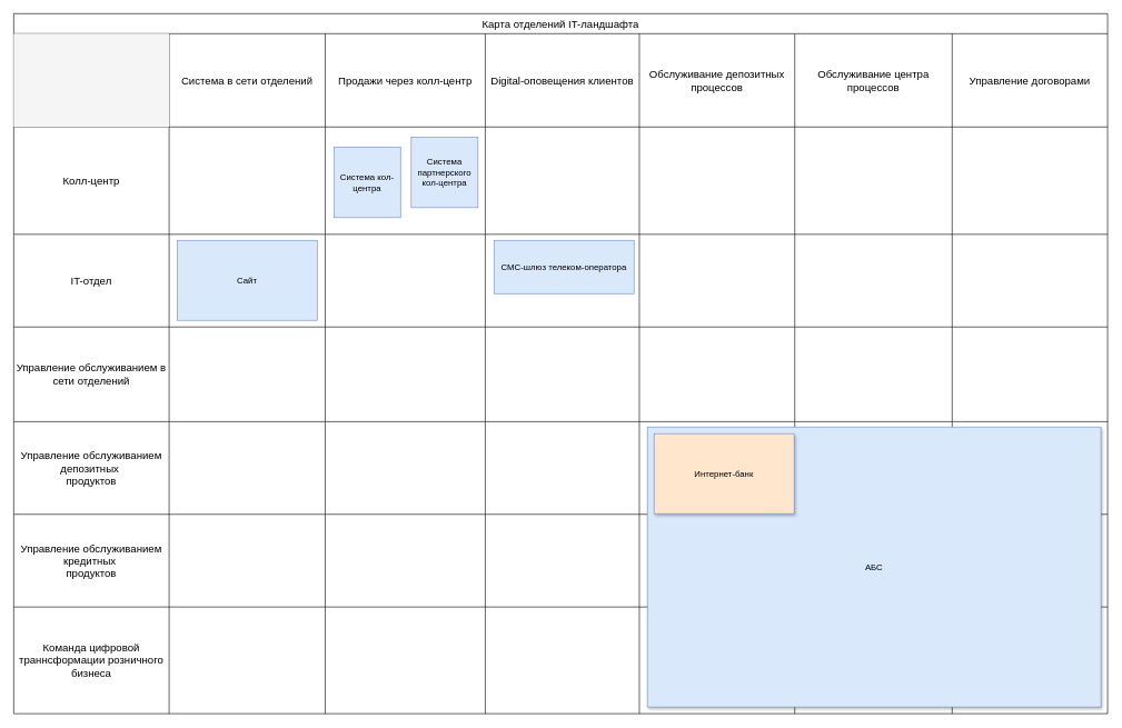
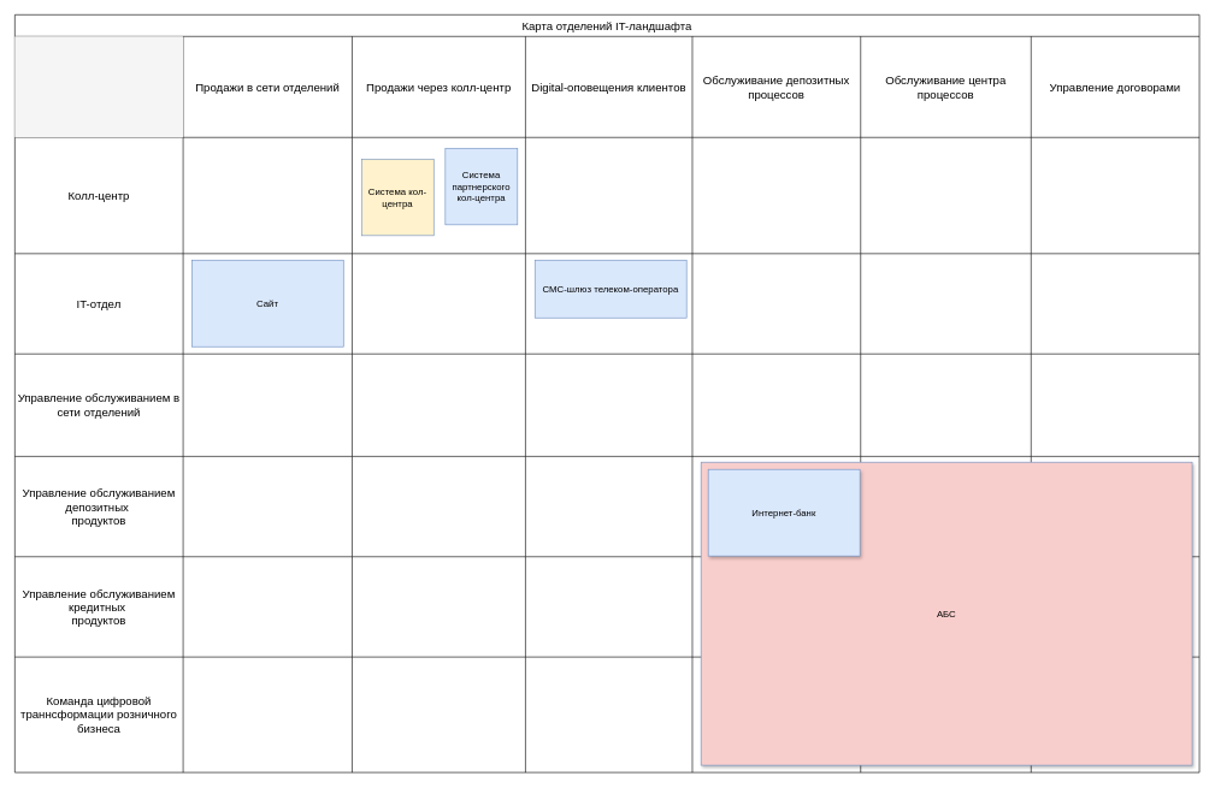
  <mxCell id="0" />
  <mxCell id="1" parent="0" />
  <mxCell id="2" value="Карта отделений IT-ландшафта" style="shape=table;startSize=30;container=1;collapsible=0;childLayout=tableLayout;strokeColor=default;fontSize=16;" vertex="1" parent="1"><mxGeometry x="20" y="20" width="1640" height="1050" as="geometry" /></mxCell>
  <mxCell id="3" value="" style="shape=tableRow;horizontal=0;startSize=0;swimlaneHead=0;swimlaneBody=0;strokeColor=inherit;top=0;left=0;bottom=0;right=0;collapsible=0;dropTarget=0;fillColor=none;points=[[0,0.5],[1,0.5]];portConstraint=eastwest;fontSize=16;" vertex="1" parent="2"><mxGeometry y="30" width="1640" height="140" as="geometry" /></mxCell>
  <mxCell id="4" value="" style="shape=partialRectangle;html=1;whiteSpace=wrap;connectable=0;overflow=hidden;fillColor=#f5f5f5;top=0;left=0;bottom=0;right=0;pointerEvents=1;fontSize=16;fontColor=#333333;strokeColor=#666666;" vertex="1" parent="3"><mxGeometry width="233" height="140" as="geometry"><mxRectangle width="233" height="140" as="alternateBounds" /></mxGeometry></mxCell>
- <mxCell id="5" value="Система в сети отделений" style="shape=partialRectangle;html=1;whiteSpace=wrap;connectable=0;strokeColor=inherit;overflow=hidden;fillColor=none;top=0;left=0;bottom=0;right=0;pointerEvents=1;fontSize=16;" vertex="1" parent="3"><mxGeometry x="233" width="234" height="140" as="geometry"><mxRectangle width="234" height="140" as="alternateBounds" /></mxGeometry></mxCell>
+ <mxCell id="5" value="Продажи в сети отделений" style="shape=partialRectangle;html=1;whiteSpace=wrap;connectable=0;strokeColor=inherit;overflow=hidden;fillColor=none;top=0;left=0;bottom=0;right=0;pointerEvents=1;fontSize=16;" vertex="1" parent="3"><mxGeometry x="233" width="234" height="140" as="geometry"><mxRectangle width="234" height="140" as="alternateBounds" /></mxGeometry></mxCell>
  <mxCell id="6" value="Продажи через колл-центр" style="shape=partialRectangle;html=1;whiteSpace=wrap;connectable=0;strokeColor=inherit;overflow=hidden;fillColor=none;top=0;left=0;bottom=0;right=0;pointerEvents=1;fontSize=16;" vertex="1" parent="3"><mxGeometry x="467" width="240" height="140" as="geometry"><mxRectangle width="240" height="140" as="alternateBounds" /></mxGeometry></mxCell>
  <mxCell id="7" value="Digital-оповещения клиентов" style="shape=partialRectangle;html=1;whiteSpace=wrap;connectable=0;strokeColor=inherit;overflow=hidden;fillColor=none;top=0;left=0;bottom=0;right=0;pointerEvents=1;fontSize=16;" vertex="1" parent="3"><mxGeometry x="707" width="231" height="140" as="geometry"><mxRectangle width="231" height="140" as="alternateBounds" /></mxGeometry></mxCell>
  <mxCell id="8" value="Обслуживание депозитных процессов" style="shape=partialRectangle;html=1;whiteSpace=wrap;connectable=0;strokeColor=inherit;overflow=hidden;fillColor=none;top=0;left=0;bottom=0;right=0;pointerEvents=1;fontSize=16;" vertex="1" parent="3"><mxGeometry x="938" width="233" height="140" as="geometry"><mxRectangle width="233" height="140" as="alternateBounds" /></mxGeometry></mxCell>
  <mxCell id="9" value="Обслуживание центра процессов" style="shape=partialRectangle;html=1;whiteSpace=wrap;connectable=0;strokeColor=inherit;overflow=hidden;fillColor=none;top=0;left=0;bottom=0;right=0;pointerEvents=1;fontSize=16;" vertex="1" parent="3"><mxGeometry x="1171" width="236" height="140" as="geometry"><mxRectangle width="236" height="140" as="alternateBounds" /></mxGeometry></mxCell>
  <mxCell id="10" value="Управление договорами" style="shape=partialRectangle;html=1;whiteSpace=wrap;connectable=0;strokeColor=inherit;overflow=hidden;fillColor=none;top=0;left=0;bottom=0;right=0;pointerEvents=1;fontSize=16;" vertex="1" parent="3"><mxGeometry x="1407" width="233" height="140" as="geometry"><mxRectangle width="233" height="140" as="alternateBounds" /></mxGeometry></mxCell>
  <mxCell id="11" value="" style="shape=tableRow;horizontal=0;startSize=0;swimlaneHead=0;swimlaneBody=0;strokeColor=inherit;top=0;left=0;bottom=0;right=0;collapsible=0;dropTarget=0;fillColor=none;points=[[0,0.5],[1,0.5]];portConstraint=eastwest;fontSize=16;" vertex="1" parent="2"><mxGeometry y="170" width="1640" height="161" as="geometry" /></mxCell>
  <mxCell id="12" value="Колл-центр" style="shape=partialRectangle;html=1;whiteSpace=wrap;connectable=0;strokeColor=inherit;overflow=hidden;fillColor=none;top=0;left=0;bottom=0;right=0;pointerEvents=1;fontSize=16;" vertex="1" parent="11"><mxGeometry width="233" height="161" as="geometry"><mxRectangle width="233" height="161" as="alternateBounds" /></mxGeometry></mxCell>
  <mxCell id="13" value="" style="shape=partialRectangle;html=1;whiteSpace=wrap;connectable=0;strokeColor=inherit;overflow=hidden;fillColor=none;top=0;left=0;bottom=0;right=0;pointerEvents=1;fontSize=16;" vertex="1" parent="11"><mxGeometry x="233" width="234" height="161" as="geometry"><mxRectangle width="234" height="161" as="alternateBounds" /></mxGeometry></mxCell>
  <mxCell id="14" value="" style="shape=partialRectangle;html=1;whiteSpace=wrap;connectable=0;strokeColor=inherit;overflow=hidden;fillColor=none;top=0;left=0;bottom=0;right=0;pointerEvents=1;fontSize=16;" vertex="1" parent="11"><mxGeometry x="467" width="240" height="161" as="geometry"><mxRectangle width="240" height="161" as="alternateBounds" /></mxGeometry></mxCell>
  <mxCell id="15" style="shape=partialRectangle;html=1;whiteSpace=wrap;connectable=0;strokeColor=inherit;overflow=hidden;fillColor=none;top=0;left=0;bottom=0;right=0;pointerEvents=1;fontSize=16;" vertex="1" parent="11"><mxGeometry x="707" width="231" height="161" as="geometry"><mxRectangle width="231" height="161" as="alternateBounds" /></mxGeometry></mxCell>
  <mxCell id="16" style="shape=partialRectangle;html=1;whiteSpace=wrap;connectable=0;strokeColor=inherit;overflow=hidden;fillColor=none;top=0;left=0;bottom=0;right=0;pointerEvents=1;fontSize=16;" vertex="1" parent="11"><mxGeometry x="938" width="233" height="161" as="geometry"><mxRectangle width="233" height="161" as="alternateBounds" /></mxGeometry></mxCell>
  <mxCell id="17" style="shape=partialRectangle;html=1;whiteSpace=wrap;connectable=0;strokeColor=inherit;overflow=hidden;fillColor=none;top=0;left=0;bottom=0;right=0;pointerEvents=1;fontSize=16;" vertex="1" parent="11"><mxGeometry x="1171" width="236" height="161" as="geometry"><mxRectangle width="236" height="161" as="alternateBounds" /></mxGeometry></mxCell>
  <mxCell id="18" style="shape=partialRectangle;html=1;whiteSpace=wrap;connectable=0;strokeColor=inherit;overflow=hidden;fillColor=none;top=0;left=0;bottom=0;right=0;pointerEvents=1;fontSize=16;" vertex="1" parent="11"><mxGeometry x="1407" width="233" height="161" as="geometry"><mxRectangle width="233" height="161" as="alternateBounds" /></mxGeometry></mxCell>
  <mxCell id="19" value="" style="shape=tableRow;horizontal=0;startSize=0;swimlaneHead=0;swimlaneBody=0;strokeColor=inherit;top=0;left=0;bottom=0;right=0;collapsible=0;dropTarget=0;fillColor=none;points=[[0,0.5],[1,0.5]];portConstraint=eastwest;fontSize=16;" vertex="1" parent="2"><mxGeometry y="331" width="1640" height="139" as="geometry" /></mxCell>
  <mxCell id="20" value="IT-отдел" style="shape=partialRectangle;html=1;whiteSpace=wrap;connectable=0;strokeColor=inherit;overflow=hidden;fillColor=none;top=0;left=0;bottom=0;right=0;pointerEvents=1;fontSize=16;" vertex="1" parent="19"><mxGeometry width="233" height="139" as="geometry"><mxRectangle width="233" height="139" as="alternateBounds" /></mxGeometry></mxCell>
  <mxCell id="21" value="&lt;span style=&quot;color: rgba(0, 0, 0, 0); font-family: monospace; font-size: 0px; text-align: start; text-wrap-mode: nowrap;&quot;&gt;%3CmxGraphModel%3E%3Croot%3E%3CmxCell%20id%3D%220%22%2F%3E%3CmxCell%20id%3D%221%22%20parent%3D%220%22%2F%3E%3CmxCell%20id%3D%222%22%20value%3D%22%D0%A1%D0%B0%D0%B9%D1%82%22%20style%3D%22rounded%3D1%3BwhiteSpace%3Dwrap%3Bhtml%3D1%3BfillColor%3D%23dae8fc%3BstrokeColor%3D%236c8ebf%3B%22%20vertex%3D%221%22%20parent%3D%221%22%3E%3CmxGeometry%20x%3D%22250%22%20y%3D%22449%22%20width%3D%22120%22%20height%3D%2251%22%20as%3D%22geometry%22%2F%3E%3C%2FmxCell%3E%3C%2Froot%3E%3C%2FmxGraphModel%3E&lt;/span&gt;" style="shape=partialRectangle;html=1;whiteSpace=wrap;connectable=0;strokeColor=inherit;overflow=hidden;fillColor=none;top=0;left=0;bottom=0;right=0;pointerEvents=1;fontSize=16;" vertex="1" parent="19"><mxGeometry x="233" width="234" height="139" as="geometry"><mxRectangle width="234" height="139" as="alternateBounds" /></mxGeometry></mxCell>
  <mxCell id="22" value="" style="shape=partialRectangle;html=1;whiteSpace=wrap;connectable=0;strokeColor=inherit;overflow=hidden;fillColor=none;top=0;left=0;bottom=0;right=0;pointerEvents=1;fontSize=16;" vertex="1" parent="19"><mxGeometry x="467" width="240" height="139" as="geometry"><mxRectangle width="240" height="139" as="alternateBounds" /></mxGeometry></mxCell>
  <mxCell id="23" style="shape=partialRectangle;html=1;whiteSpace=wrap;connectable=0;strokeColor=inherit;overflow=hidden;fillColor=none;top=0;left=0;bottom=0;right=0;pointerEvents=1;fontSize=16;" vertex="1" parent="19"><mxGeometry x="707" width="231" height="139" as="geometry"><mxRectangle width="231" height="139" as="alternateBounds" /></mxGeometry></mxCell>
  <mxCell id="24" style="shape=partialRectangle;html=1;whiteSpace=wrap;connectable=0;strokeColor=inherit;overflow=hidden;fillColor=none;top=0;left=0;bottom=0;right=0;pointerEvents=1;fontSize=16;" vertex="1" parent="19"><mxGeometry x="938" width="233" height="139" as="geometry"><mxRectangle width="233" height="139" as="alternateBounds" /></mxGeometry></mxCell>
  <mxCell id="25" style="shape=partialRectangle;html=1;whiteSpace=wrap;connectable=0;strokeColor=inherit;overflow=hidden;fillColor=none;top=0;left=0;bottom=0;right=0;pointerEvents=1;fontSize=16;" vertex="1" parent="19"><mxGeometry x="1171" width="236" height="139" as="geometry"><mxRectangle width="236" height="139" as="alternateBounds" /></mxGeometry></mxCell>
  <mxCell id="26" style="shape=partialRectangle;html=1;whiteSpace=wrap;connectable=0;strokeColor=inherit;overflow=hidden;fillColor=none;top=0;left=0;bottom=0;right=0;pointerEvents=1;fontSize=16;" vertex="1" parent="19"><mxGeometry x="1407" width="233" height="139" as="geometry"><mxRectangle width="233" height="139" as="alternateBounds" /></mxGeometry></mxCell>
  <mxCell id="27" value="" style="shape=tableRow;horizontal=0;startSize=0;swimlaneHead=0;swimlaneBody=0;strokeColor=inherit;top=0;left=0;bottom=0;right=0;collapsible=0;dropTarget=0;fillColor=none;points=[[0,0.5],[1,0.5]];portConstraint=eastwest;fontSize=16;" vertex="1" parent="2"><mxGeometry y="470" width="1640" height="142" as="geometry" /></mxCell>
  <mxCell id="28" value="Управление обслуживанием в сети отделений" style="shape=partialRectangle;html=1;whiteSpace=wrap;connectable=0;strokeColor=inherit;overflow=hidden;fillColor=none;top=0;left=0;bottom=0;right=0;pointerEvents=1;fontSize=16;" vertex="1" parent="27"><mxGeometry width="233" height="142" as="geometry"><mxRectangle width="233" height="142" as="alternateBounds" /></mxGeometry></mxCell>
  <mxCell id="29" value="" style="shape=partialRectangle;html=1;whiteSpace=wrap;connectable=0;strokeColor=inherit;overflow=hidden;fillColor=none;top=0;left=0;bottom=0;right=0;pointerEvents=1;fontSize=16;" vertex="1" parent="27"><mxGeometry x="233" width="234" height="142" as="geometry"><mxRectangle width="234" height="142" as="alternateBounds" /></mxGeometry></mxCell>
  <mxCell id="30" value="" style="shape=partialRectangle;html=1;whiteSpace=wrap;connectable=0;strokeColor=inherit;overflow=hidden;fillColor=none;top=0;left=0;bottom=0;right=0;pointerEvents=1;fontSize=16;" vertex="1" parent="27"><mxGeometry x="467" width="240" height="142" as="geometry"><mxRectangle width="240" height="142" as="alternateBounds" /></mxGeometry></mxCell>
  <mxCell id="31" style="shape=partialRectangle;html=1;whiteSpace=wrap;connectable=0;strokeColor=inherit;overflow=hidden;fillColor=none;top=0;left=0;bottom=0;right=0;pointerEvents=1;fontSize=16;" vertex="1" parent="27"><mxGeometry x="707" width="231" height="142" as="geometry"><mxRectangle width="231" height="142" as="alternateBounds" /></mxGeometry></mxCell>
  <mxCell id="32" style="shape=partialRectangle;html=1;whiteSpace=wrap;connectable=0;strokeColor=inherit;overflow=hidden;fillColor=none;top=0;left=0;bottom=0;right=0;pointerEvents=1;fontSize=16;" vertex="1" parent="27"><mxGeometry x="938" width="233" height="142" as="geometry"><mxRectangle width="233" height="142" as="alternateBounds" /></mxGeometry></mxCell>
  <mxCell id="33" style="shape=partialRectangle;html=1;whiteSpace=wrap;connectable=0;strokeColor=inherit;overflow=hidden;fillColor=none;top=0;left=0;bottom=0;right=0;pointerEvents=1;fontSize=16;" vertex="1" parent="27"><mxGeometry x="1171" width="236" height="142" as="geometry"><mxRectangle width="236" height="142" as="alternateBounds" /></mxGeometry></mxCell>
  <mxCell id="34" style="shape=partialRectangle;html=1;whiteSpace=wrap;connectable=0;strokeColor=inherit;overflow=hidden;fillColor=none;top=0;left=0;bottom=0;right=0;pointerEvents=1;fontSize=16;" vertex="1" parent="27"><mxGeometry x="1407" width="233" height="142" as="geometry"><mxRectangle width="233" height="142" as="alternateBounds" /></mxGeometry></mxCell>
  <mxCell id="35" value="" style="shape=tableRow;horizontal=0;startSize=0;swimlaneHead=0;swimlaneBody=0;strokeColor=inherit;top=0;left=0;bottom=0;right=0;collapsible=0;dropTarget=0;fillColor=none;points=[[0,0.5],[1,0.5]];portConstraint=eastwest;fontSize=16;" vertex="1" parent="2"><mxGeometry y="612" width="1640" height="139" as="geometry" /></mxCell>
  <mxCell id="36" value="Управление обслуживанием депозитных&amp;nbsp;&lt;div&gt;продуктов&lt;/div&gt;" style="shape=partialRectangle;html=1;whiteSpace=wrap;connectable=0;strokeColor=inherit;overflow=hidden;fillColor=none;top=0;left=0;bottom=0;right=0;pointerEvents=1;fontSize=16;" vertex="1" parent="35"><mxGeometry width="233" height="139" as="geometry"><mxRectangle width="233" height="139" as="alternateBounds" /></mxGeometry></mxCell>
  <mxCell id="37" value="" style="shape=partialRectangle;html=1;whiteSpace=wrap;connectable=0;strokeColor=inherit;overflow=hidden;fillColor=none;top=0;left=0;bottom=0;right=0;pointerEvents=1;fontSize=16;" vertex="1" parent="35"><mxGeometry x="233" width="234" height="139" as="geometry"><mxRectangle width="234" height="139" as="alternateBounds" /></mxGeometry></mxCell>
  <mxCell id="38" value="" style="shape=partialRectangle;html=1;whiteSpace=wrap;connectable=0;strokeColor=inherit;overflow=hidden;fillColor=none;top=0;left=0;bottom=0;right=0;pointerEvents=1;fontSize=16;" vertex="1" parent="35"><mxGeometry x="467" width="240" height="139" as="geometry"><mxRectangle width="240" height="139" as="alternateBounds" /></mxGeometry></mxCell>
  <mxCell id="39" style="shape=partialRectangle;html=1;whiteSpace=wrap;connectable=0;strokeColor=inherit;overflow=hidden;fillColor=none;top=0;left=0;bottom=0;right=0;pointerEvents=1;fontSize=16;" vertex="1" parent="35"><mxGeometry x="707" width="231" height="139" as="geometry"><mxRectangle width="231" height="139" as="alternateBounds" /></mxGeometry></mxCell>
  <mxCell id="40" style="shape=partialRectangle;html=1;whiteSpace=wrap;connectable=0;strokeColor=inherit;overflow=hidden;fillColor=none;top=0;left=0;bottom=0;right=0;pointerEvents=1;fontSize=16;" vertex="1" parent="35"><mxGeometry x="938" width="233" height="139" as="geometry"><mxRectangle width="233" height="139" as="alternateBounds" /></mxGeometry></mxCell>
  <mxCell id="41" style="shape=partialRectangle;html=1;whiteSpace=wrap;connectable=0;strokeColor=inherit;overflow=hidden;fillColor=none;top=0;left=0;bottom=0;right=0;pointerEvents=1;fontSize=16;" vertex="1" parent="35"><mxGeometry x="1171" width="236" height="139" as="geometry"><mxRectangle width="236" height="139" as="alternateBounds" /></mxGeometry></mxCell>
  <mxCell id="42" style="shape=partialRectangle;html=1;whiteSpace=wrap;connectable=0;strokeColor=inherit;overflow=hidden;fillColor=none;top=0;left=0;bottom=0;right=0;pointerEvents=1;fontSize=16;" vertex="1" parent="35"><mxGeometry x="1407" width="233" height="139" as="geometry"><mxRectangle width="233" height="139" as="alternateBounds" /></mxGeometry></mxCell>
  <mxCell id="43" value="" style="shape=tableRow;horizontal=0;startSize=0;swimlaneHead=0;swimlaneBody=0;strokeColor=inherit;top=0;left=0;bottom=0;right=0;collapsible=0;dropTarget=0;fillColor=none;points=[[0,0.5],[1,0.5]];portConstraint=eastwest;fontSize=16;" vertex="1" parent="2"><mxGeometry y="751" width="1640" height="139" as="geometry" /></mxCell>
  <mxCell id="44" value="Управление обслуживанием кредитных&amp;nbsp;&lt;div&gt;продуктов&lt;/div&gt;" style="shape=partialRectangle;html=1;whiteSpace=wrap;connectable=0;strokeColor=inherit;overflow=hidden;fillColor=none;top=0;left=0;bottom=0;right=0;pointerEvents=1;fontSize=16;" vertex="1" parent="43"><mxGeometry width="233" height="139" as="geometry"><mxRectangle width="233" height="139" as="alternateBounds" /></mxGeometry></mxCell>
  <mxCell id="45" value="" style="shape=partialRectangle;html=1;whiteSpace=wrap;connectable=0;strokeColor=inherit;overflow=hidden;fillColor=none;top=0;left=0;bottom=0;right=0;pointerEvents=1;fontSize=16;" vertex="1" parent="43"><mxGeometry x="233" width="234" height="139" as="geometry"><mxRectangle width="234" height="139" as="alternateBounds" /></mxGeometry></mxCell>
  <mxCell id="46" value="" style="shape=partialRectangle;html=1;whiteSpace=wrap;connectable=0;strokeColor=inherit;overflow=hidden;fillColor=none;top=0;left=0;bottom=0;right=0;pointerEvents=1;fontSize=16;" vertex="1" parent="43"><mxGeometry x="467" width="240" height="139" as="geometry"><mxRectangle width="240" height="139" as="alternateBounds" /></mxGeometry></mxCell>
  <mxCell id="47" style="shape=partialRectangle;html=1;whiteSpace=wrap;connectable=0;strokeColor=inherit;overflow=hidden;fillColor=none;top=0;left=0;bottom=0;right=0;pointerEvents=1;fontSize=16;" vertex="1" parent="43"><mxGeometry x="707" width="231" height="139" as="geometry"><mxRectangle width="231" height="139" as="alternateBounds" /></mxGeometry></mxCell>
  <mxCell id="48" style="shape=partialRectangle;html=1;whiteSpace=wrap;connectable=0;strokeColor=inherit;overflow=hidden;fillColor=none;top=0;left=0;bottom=0;right=0;pointerEvents=1;fontSize=16;" vertex="1" parent="43"><mxGeometry x="938" width="233" height="139" as="geometry"><mxRectangle width="233" height="139" as="alternateBounds" /></mxGeometry></mxCell>
  <mxCell id="49" style="shape=partialRectangle;html=1;whiteSpace=wrap;connectable=0;strokeColor=inherit;overflow=hidden;fillColor=none;top=0;left=0;bottom=0;right=0;pointerEvents=1;fontSize=16;" vertex="1" parent="43"><mxGeometry x="1171" width="236" height="139" as="geometry"><mxRectangle width="236" height="139" as="alternateBounds" /></mxGeometry></mxCell>
  <mxCell id="50" style="shape=partialRectangle;html=1;whiteSpace=wrap;connectable=0;strokeColor=inherit;overflow=hidden;fillColor=none;top=0;left=0;bottom=0;right=0;pointerEvents=1;fontSize=16;" vertex="1" parent="43"><mxGeometry x="1407" width="233" height="139" as="geometry"><mxRectangle width="233" height="139" as="alternateBounds" /></mxGeometry></mxCell>
  <mxCell id="51" value="" style="shape=tableRow;horizontal=0;startSize=0;swimlaneHead=0;swimlaneBody=0;strokeColor=inherit;top=0;left=0;bottom=0;right=0;collapsible=0;dropTarget=0;fillColor=none;points=[[0,0.5],[1,0.5]];portConstraint=eastwest;fontSize=16;" vertex="1" parent="2"><mxGeometry y="890" width="1640" height="160" as="geometry" /></mxCell>
  <mxCell id="52" value="Команда цифровой траннсформации розничного бизнеса" style="shape=partialRectangle;html=1;whiteSpace=wrap;connectable=0;strokeColor=inherit;overflow=hidden;fillColor=none;top=0;left=0;bottom=0;right=0;pointerEvents=1;fontSize=16;" vertex="1" parent="51"><mxGeometry width="233" height="160" as="geometry"><mxRectangle width="233" height="160" as="alternateBounds" /></mxGeometry></mxCell>
  <mxCell id="53" value="" style="shape=partialRectangle;html=1;whiteSpace=wrap;connectable=0;strokeColor=inherit;overflow=hidden;fillColor=none;top=0;left=0;bottom=0;right=0;pointerEvents=1;fontSize=16;" vertex="1" parent="51"><mxGeometry x="233" width="234" height="160" as="geometry"><mxRectangle width="234" height="160" as="alternateBounds" /></mxGeometry></mxCell>
  <mxCell id="54" value="" style="shape=partialRectangle;html=1;whiteSpace=wrap;connectable=0;strokeColor=inherit;overflow=hidden;fillColor=none;top=0;left=0;bottom=0;right=0;pointerEvents=1;fontSize=16;" vertex="1" parent="51"><mxGeometry x="467" width="240" height="160" as="geometry"><mxRectangle width="240" height="160" as="alternateBounds" /></mxGeometry></mxCell>
  <mxCell id="55" style="shape=partialRectangle;html=1;whiteSpace=wrap;connectable=0;strokeColor=inherit;overflow=hidden;fillColor=none;top=0;left=0;bottom=0;right=0;pointerEvents=1;fontSize=16;" vertex="1" parent="51"><mxGeometry x="707" width="231" height="160" as="geometry"><mxRectangle width="231" height="160" as="alternateBounds" /></mxGeometry></mxCell>
  <mxCell id="56" style="shape=partialRectangle;html=1;whiteSpace=wrap;connectable=0;strokeColor=inherit;overflow=hidden;fillColor=none;top=0;left=0;bottom=0;right=0;pointerEvents=1;fontSize=16;" vertex="1" parent="51"><mxGeometry x="938" width="233" height="160" as="geometry"><mxRectangle width="233" height="160" as="alternateBounds" /></mxGeometry></mxCell>
  <mxCell id="57" style="shape=partialRectangle;html=1;whiteSpace=wrap;connectable=0;strokeColor=inherit;overflow=hidden;fillColor=none;top=0;left=0;bottom=0;right=0;pointerEvents=1;fontSize=16;" vertex="1" parent="51"><mxGeometry x="1171" width="236" height="160" as="geometry"><mxRectangle width="236" height="160" as="alternateBounds" /></mxGeometry></mxCell>
  <mxCell id="58" style="shape=partialRectangle;html=1;whiteSpace=wrap;connectable=0;strokeColor=inherit;overflow=hidden;fillColor=none;top=0;left=0;bottom=0;right=0;pointerEvents=1;fontSize=16;" vertex="1" parent="51"><mxGeometry x="1407" width="233" height="160" as="geometry"><mxRectangle width="233" height="160" as="alternateBounds" /></mxGeometry></mxCell>
- <mxCell id="59" value="&lt;font style=&quot;font-size: 13px;&quot;&gt;Система кол-центра&lt;/font&gt;" style="rounded=0;whiteSpace=wrap;html=1;fillColor=#dae8fc;strokeColor=#6c8ebf;" vertex="1" parent="1"><mxGeometry x="500" y="220" width="100" height="106" as="geometry" /></mxCell>
+ <mxCell id="59" value="&lt;font style=&quot;font-size: 13px;&quot;&gt;Система кол-центра&lt;/font&gt;" style="rounded=0;whiteSpace=wrap;html=1;fillColor=#fff2cc;strokeColor=#6c8ebf;" vertex="1" parent="1"><mxGeometry x="500" y="220" width="100" height="106" as="geometry" /></mxCell>
  <mxCell id="60" value="&lt;font style=&quot;font-size: 13px;&quot;&gt;Система партнерского кол-центра&lt;/font&gt;" style="rounded=0;whiteSpace=wrap;html=1;fillColor=#dae8fc;strokeColor=#6c8ebf;" vertex="1" parent="1"><mxGeometry x="616" y="205" width="100" height="106" as="geometry" /></mxCell>
  <mxCell id="61" value="&lt;font style=&quot;font-size: 13px;&quot;&gt;СМС-шлюз телеком-оператора&lt;/font&gt;" style="rounded=0;whiteSpace=wrap;html=1;fillColor=#dae8fc;strokeColor=#6c8ebf;" vertex="1" parent="1"><mxGeometry x="740" y="360" width="210" height="80" as="geometry" /></mxCell>
  <mxCell id="62" value="&lt;span style=&quot;font-size: 13px;&quot;&gt;Сайт&lt;/span&gt;" style="rounded=0;whiteSpace=wrap;html=1;fillColor=#dae8fc;strokeColor=#6c8ebf;" vertex="1" parent="1"><mxGeometry x="265" y="360" width="210" height="120" as="geometry" /></mxCell>
- <mxCell id="63" value="&lt;font style=&quot;font-size: 13px;&quot;&gt;АБС&lt;/font&gt;" style="rounded=0;whiteSpace=wrap;html=1;fillColor=#dae8fc;strokeColor=#6c8ebf;shadow=1;" vertex="1" parent="1"><mxGeometry x="970" y="640" width="680" height="420" as="geometry" /></mxCell>
- <mxCell id="64" value="&lt;span style=&quot;font-size: 13px;&quot;&gt;Интернет-банк&lt;/span&gt;" style="rounded=0;whiteSpace=wrap;html=1;fillColor=#ffe6cc;strokeColor=#6c8ebf;shadow=1;" vertex="1" parent="1"><mxGeometry x="980" y="650" width="210" height="120" as="geometry" /></mxCell>
+ <mxCell id="63" value="&lt;font style=&quot;font-size: 13px;&quot;&gt;АБС&lt;/font&gt;" style="rounded=0;whiteSpace=wrap;html=1;fillColor=#f8cecc;strokeColor=#6c8ebf;shadow=1;" vertex="1" parent="1"><mxGeometry x="970" y="640" width="680" height="420" as="geometry" /></mxCell>
+ <mxCell id="64" value="&lt;span style=&quot;font-size: 13px;&quot;&gt;Интернет-банк&lt;/span&gt;" style="rounded=0;whiteSpace=wrap;html=1;fillColor=#dae8fc;strokeColor=#6c8ebf;shadow=1;" vertex="1" parent="1"><mxGeometry x="980" y="650" width="210" height="120" as="geometry" /></mxCell>
